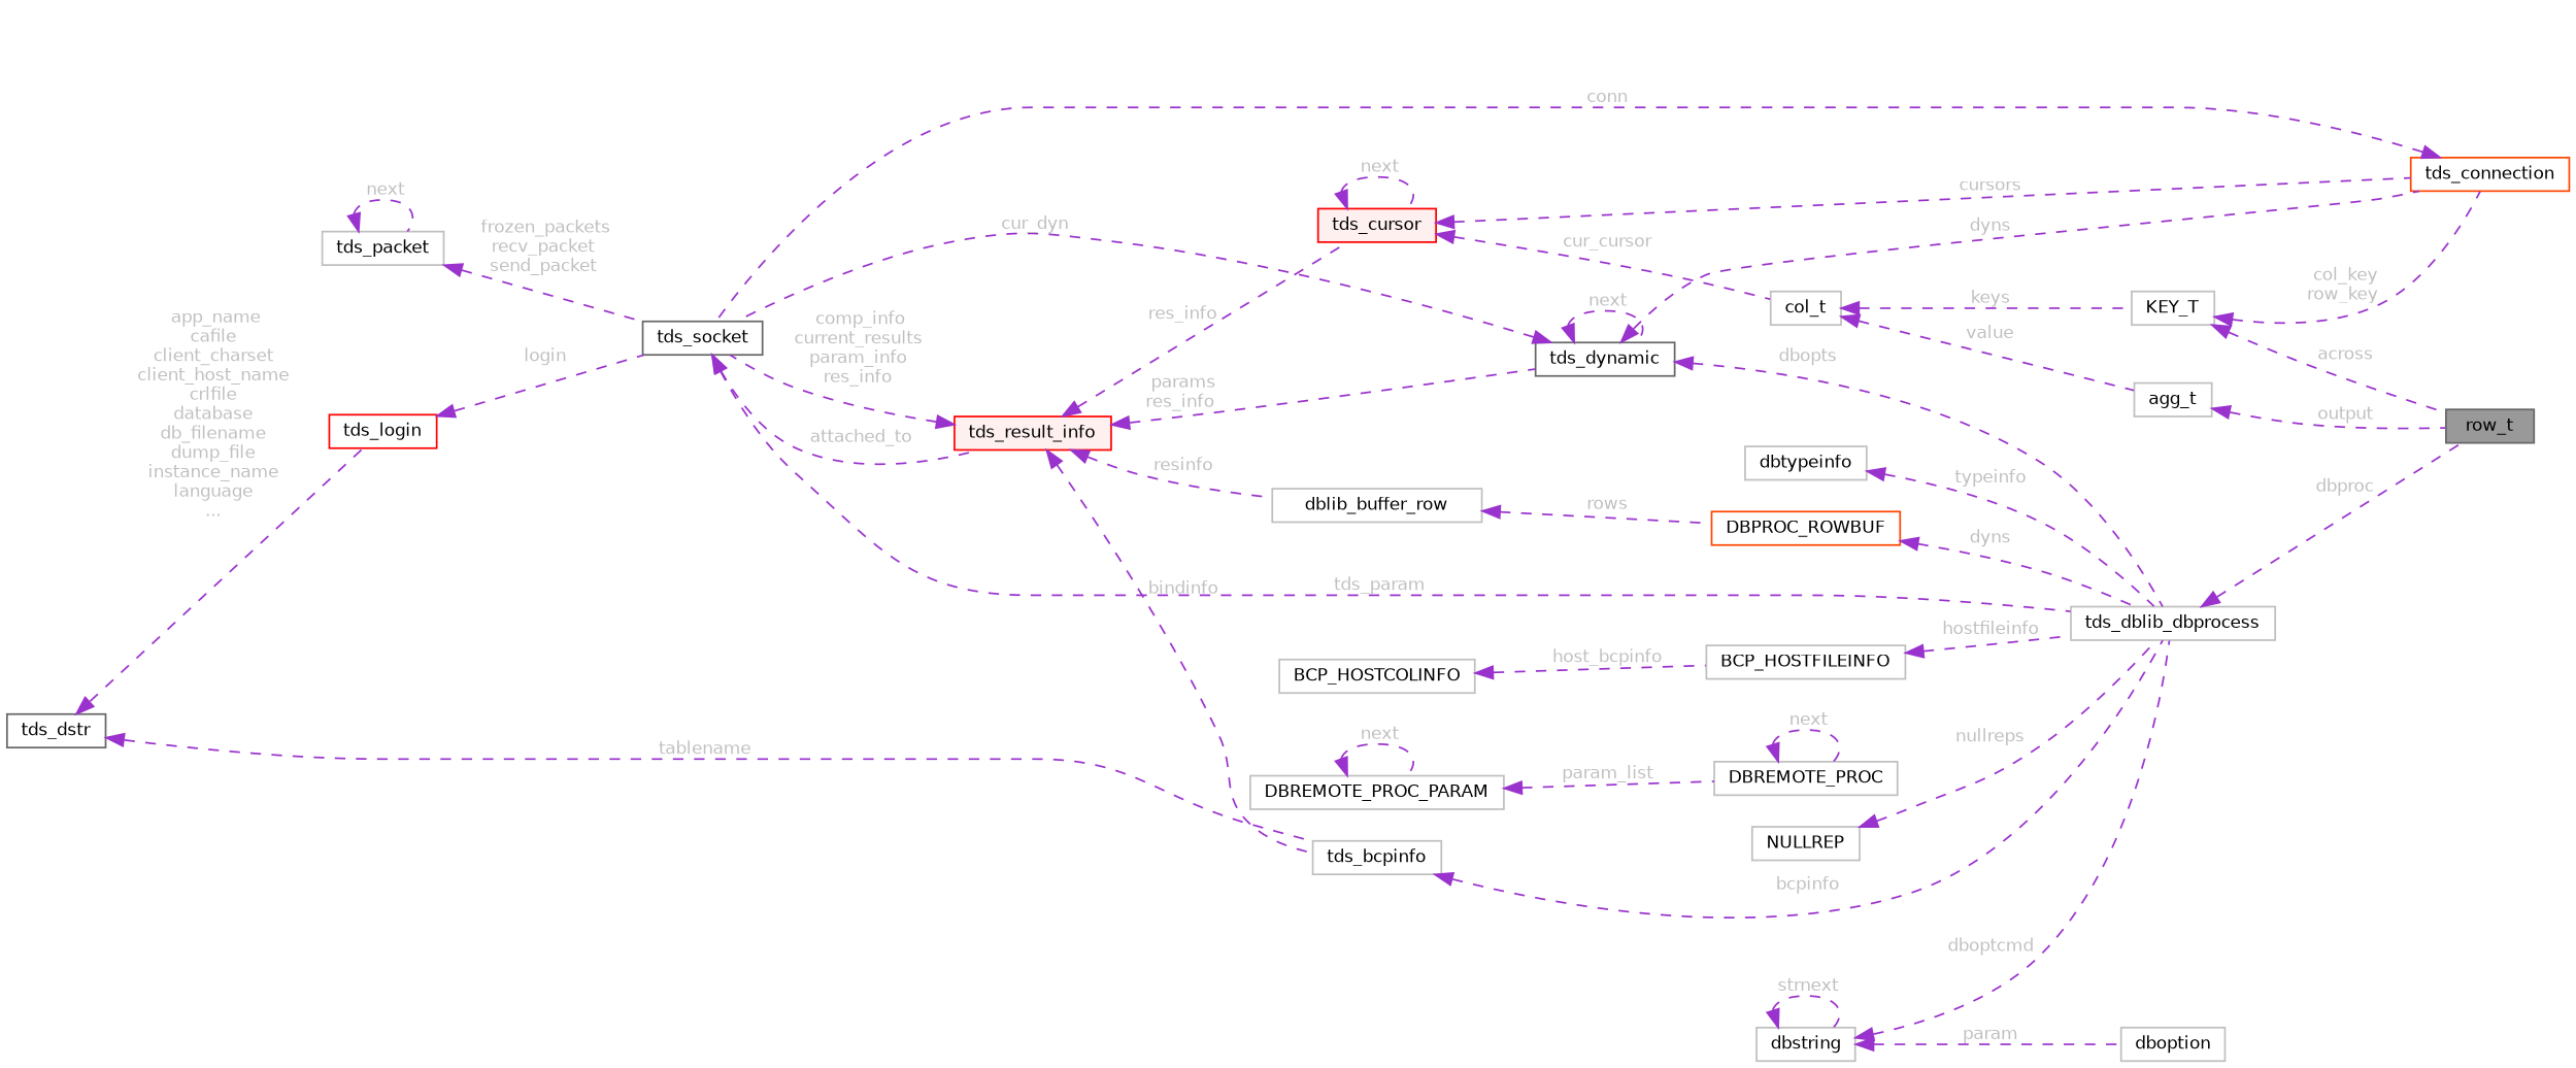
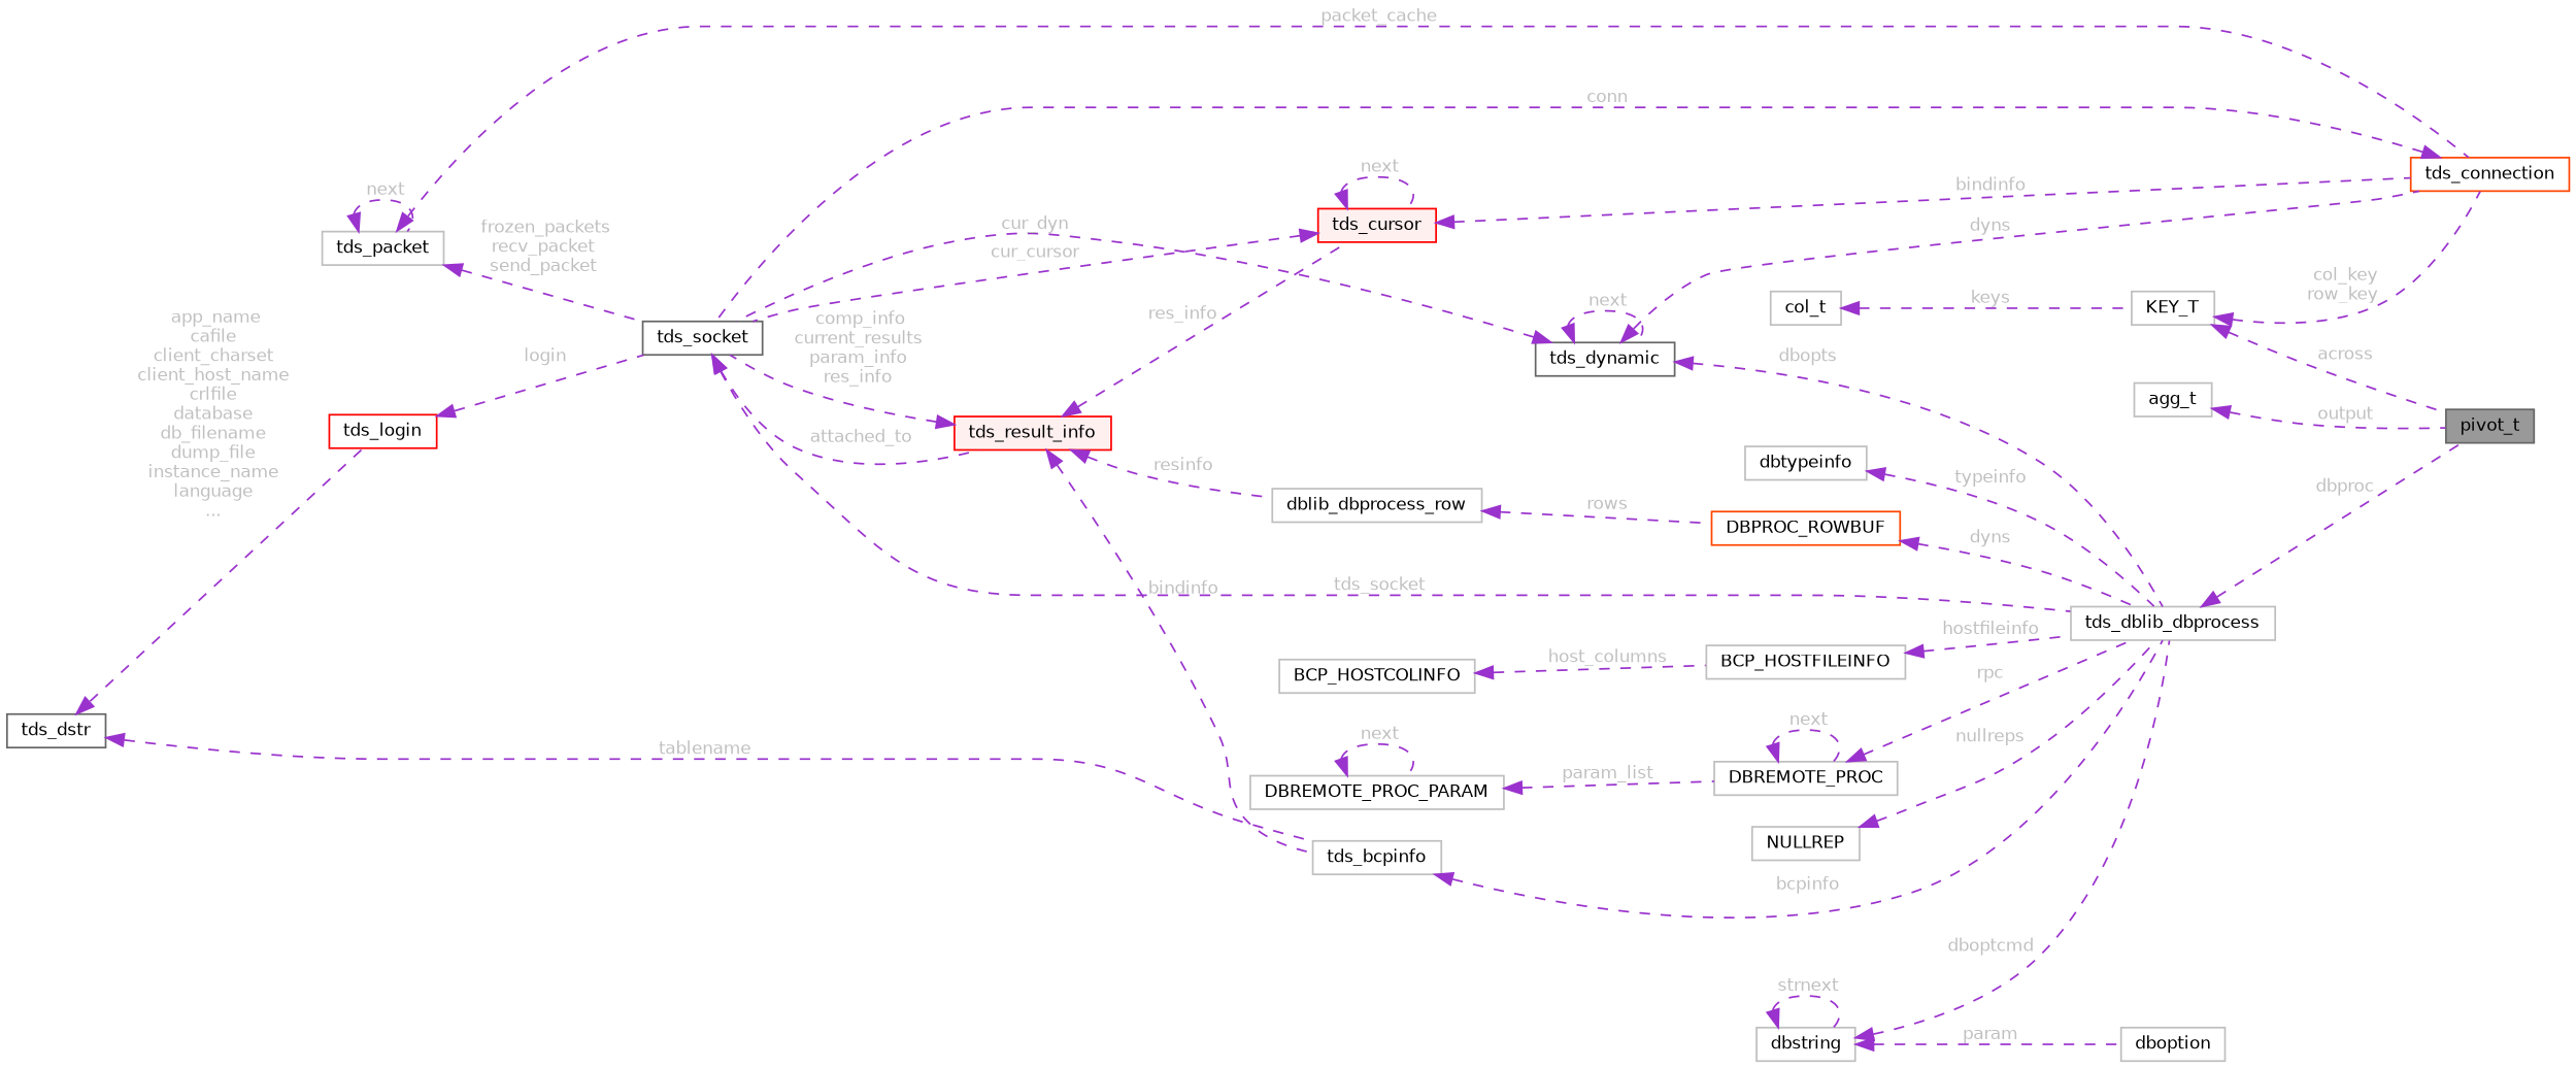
  digraph {
    rankdir=LR
    node [color=grey75 fillcolor=white fontname=Helvetica fontsize=10 shape=box style=filled]
    edge [color=darkorchid3 dir=back fontcolor=grey fontname=Helvetica fontsize=10 labelfontname=Helvetica labelfontsize=10 style=dashed]
-   n1 [color=gray40 fillcolor=grey60 fontcolor=black height=0.2 label=row_t width=0.4]
+   n1 [color=gray40 fillcolor=grey60 fontcolor=black height=0.2 label=pivot_t width=0.4]
    n2 [height=0.2 label=tds_dblib_dbprocess width=0.4]
    n3 [color=gray40 height=0.2 label=tds_socket width=0.4]
    n4 [color=red fillcolor="#FFF0F0" height=0.2 label=tds_result_info width=0.4]
    n5 [color=red fillcolor="#FFF0F0" height=0.2 label=tds_cursor width=0.4]
    n6 [color=gray40 height=0.2 label=tds_dynamic width=0.4]
-   n7 [height=0.2 label=dblib_buffer_row width=0.4]
+   n7 [height=0.2 label=dblib_dbprocess_row width=0.4]
    n8 [height=0.2 label=tds_bcpinfo width=0.4]
    n9 [color=orangered height=0.2 label=tds_connection width=0.4]
    n10 [color=orangered height=0.2 label=DBPROC_ROWBUF width=0.4]
    n11 [height=0.2 label=tds_packet width=0.4]
    n12 [color=red height=0.2 label=tds_login width=0.4]
    n13 [color=gray40 height=0.2 label=tds_dstr width=0.4]
    n14 [height=0.2 label=dbtypeinfo width=0.4]
    n15 [height=0.2 label=dboption width=0.4]
    n16 [height=0.2 label=dbstring width=0.4]
    n17 [height=0.2 label=BCP_HOSTFILEINFO width=0.4]
    n18 [height=0.2 label=BCP_HOSTCOLINFO width=0.4]
    n19 [height=0.2 label=DBREMOTE_PROC width=0.4]
    n20 [height=0.2 label=DBREMOTE_PROC_PARAM width=0.4]
    n21 [height=0.2 label=NULLREP width=0.4]
    n22 [height=0.2 label=agg_t width=0.4]
    n23 [height=0.2 label=KEY_T width=0.4]
    n24 [height=0.2 label=col_t width=0.4]
    n2 -> n1 [label=" dbproc"]
-   n3 -> n2 [label=" tds_param"]
+   n3 -> n2 [label=" tds_socket"]
    n3 -> n4 [label=" attached_to"]
    n4 -> n3 [label=" comp_info\ncurrent_results\nparam_info\nres_info"]
    n4 -> n5 [label=" res_info"]
-   n4 -> n6 [label=" params\nres_info"]
    n4 -> n7 [label=" resinfo"]
    n4 -> n8 [label=" bindinfo"]
-   n5 -> n24 [label=" cur_cursor"]
+   n5 -> n3 [label=" cur_cursor"]
    n5 -> n5 [label=" next"]
-   n5 -> n9 [label=" cursors"]
+   n5 -> n9 [label=" bindinfo"]
    n6 -> n2 [label=" dbopts"]
    n6 -> n3 [label=" cur_dyn"]
    n6 -> n6 [label=" next"]
    n6 -> n9 [label=" dyns"]
    n7 -> n10 [label=" rows"]
    n8 -> n2 [label=" bcpinfo"]
    n9 -> n3 [label=" conn"]
    n10 -> n2 [label=" dyns"]
    n11 -> n3 [label=" frozen_packets\nrecv_packet\nsend_packet"]
+   n11 -> n9 [label=" packet_cache"]
    n11 -> n11 [label=" next"]
    n12 -> n3 [label=" login"]
    n13 -> n8 [label=" tablename"]
    n13 -> n12 [label=" app_name\ncafile\nclient_charset\nclient_host_name\ncrlfile\ndatabase\ndb_filename\ndump_file\ninstance_name\nlanguage\n..."]
    n14 -> n2 [label=" typeinfo"]
    n16 -> n2 [label=" dboptcmd"]
    n16 -> n15 [label=" param"]
    n16 -> n16 [label=" strnext"]
    n17 -> n2 [label=" hostfileinfo"]
-   n18 -> n17 [label=" host_bcpinfo"]
+   n18 -> n17 [label=" host_columns"]
+   n19 -> n2 [label=" rpc"]
    n19 -> n19 [label=" next"]
    n20 -> n19 [label=" param_list"]
    n20 -> n20 [label=" next"]
    n21 -> n2 [label=" nullreps"]
    n22 -> n1 [label=" output"]
    n23 -> n1 [label=" across"]
    n23 -> n9 [label=" col_key\nrow_key"]
-   n24 -> n22 [label=" value"]
    n24 -> n23 [label=" keys"]
  }
